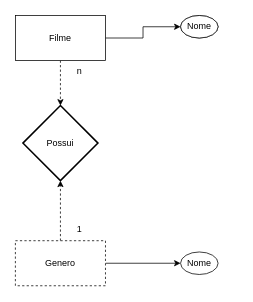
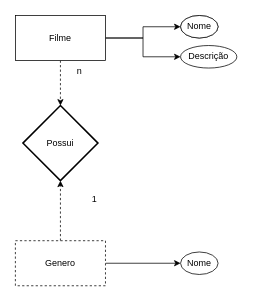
  <mxCell id="0" />
  <mxCell id="1" parent="0" />
  <mxCell id="2" style="edgeStyle=orthogonalEdgeStyle;rounded=0;orthogonalLoop=1;jettySize=auto;html=1;entryX=0.5;entryY=0;entryDx=0;entryDy=0;entryPerimeter=0;dashed=1;" edge="1" parent="1" source="5" target="6"><mxGeometry relative="1" as="geometry" /></mxCell>
  <mxCell id="3" style="edgeStyle=orthogonalEdgeStyle;rounded=0;orthogonalLoop=1;jettySize=auto;html=1;entryX=0;entryY=0.5;entryDx=0;entryDy=0;" edge="1" parent="1" source="5" target="12"><mxGeometry relative="1" as="geometry" /></mxCell>
+ <mxCell id="4" style="edgeStyle=orthogonalEdgeStyle;rounded=0;orthogonalLoop=1;jettySize=auto;html=1;entryX=0;entryY=0.5;entryDx=0;entryDy=0;" edge="1" parent="1" source="5" target="13"><mxGeometry relative="1" as="geometry"><Array as="points"><mxPoint x="190" y="50" /><mxPoint x="190" y="75" /></Array></mxGeometry></mxCell>
  <mxCell id="5" value="Filme" style="rounded=0;whiteSpace=wrap;html=1;" vertex="1" parent="1"><mxGeometry x="20" y="20" width="120" height="60" as="geometry" /></mxCell>
  <mxCell id="6" value="Possui" style="strokeWidth=2;html=1;shape=mxgraph.flowchart.decision;whiteSpace=wrap;" vertex="1" parent="1"><mxGeometry x="30" y="140" width="100" height="100" as="geometry" /></mxCell>
  <mxCell id="7" style="edgeStyle=orthogonalEdgeStyle;rounded=0;orthogonalLoop=1;jettySize=auto;html=1;dashed=1;" edge="1" parent="1" source="9" target="6"><mxGeometry relative="1" as="geometry"><mxPoint x="80" y="240" as="targetPoint" /><Array as="points"><mxPoint x="80" y="220" /><mxPoint x="80" y="220" /></Array></mxGeometry></mxCell>
  <mxCell id="8" style="edgeStyle=orthogonalEdgeStyle;rounded=0;orthogonalLoop=1;jettySize=auto;html=1;" edge="1" parent="1" source="9" target="15"><mxGeometry relative="1" as="geometry" /></mxCell>
  <mxCell id="9" value="Genero" style="rounded=0;whiteSpace=wrap;html=1;dashed=1;" vertex="1" parent="1"><mxGeometry x="20" y="320" width="120" height="60" as="geometry" /></mxCell>
- <mxCell id="10" value="1" style="text;html=1;align=center;verticalAlign=middle;resizable=0;points=[];autosize=1;strokeColor=none;fillColor=none;" vertex="1" parent="1"><mxGeometry x="90" y="290" width="30" height="30" as="geometry" /></mxCell>
+ <mxCell id="10" value="1" style="text;html=1;align=center;verticalAlign=middle;resizable=0;points=[];autosize=1;strokeColor=none;fillColor=none;" vertex="1" parent="1"><mxGeometry x="110" y="250" width="30" height="30" as="geometry" /></mxCell>
  <mxCell id="11" value="n" style="text;html=1;align=center;verticalAlign=middle;resizable=0;points=[];autosize=1;strokeColor=none;fillColor=none;" vertex="1" parent="1"><mxGeometry x="90" y="80" width="30" height="30" as="geometry" /></mxCell>
  <mxCell id="12" value="Nome" style="ellipse;whiteSpace=wrap;html=1;" vertex="1" parent="1"><mxGeometry x="240" y="20" width="50" height="30" as="geometry" /></mxCell>
+ <mxCell id="13" value="Descrição" style="ellipse;whiteSpace=wrap;html=1;" vertex="1" parent="1"><mxGeometry x="240" y="60" width="75" height="30" as="geometry" /></mxCell>
  <mxCell id="14" value="Nome" style="ellipse;whiteSpace=wrap;html=1;" vertex="1" parent="1"><mxGeometry x="240" y="20" width="50" height="30" as="geometry" /></mxCell>
  <mxCell id="15" value="Nome" style="ellipse;whiteSpace=wrap;html=1;" vertex="1" parent="1"><mxGeometry x="240" y="335" width="50" height="30" as="geometry" /></mxCell>
